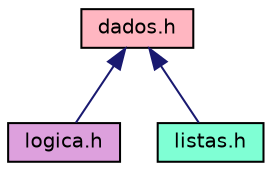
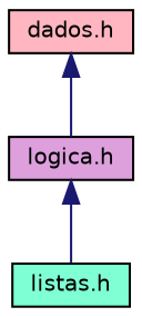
  digraph {
    node [color=black fontname=Helvetica fontsize=10 shape=record style=filled]
    edge [color=midnightblue dir=back fontname=Helvetica fontsize=10 labelfontname=Helvetica labelfontsize=10 style=solid]
    n1 [fillcolor=lightpink fontcolor=black height=0.2 label="dados.h" width=0.4]
    n2 [fillcolor=plum height=0.2 label="logica.h" width=0.4]
    n3 [fillcolor=aquamarine height=0.2 label="listas.h" width=0.4]
    n1 -> n2
-   n1 -> n3
+   n2 -> n3
  }
